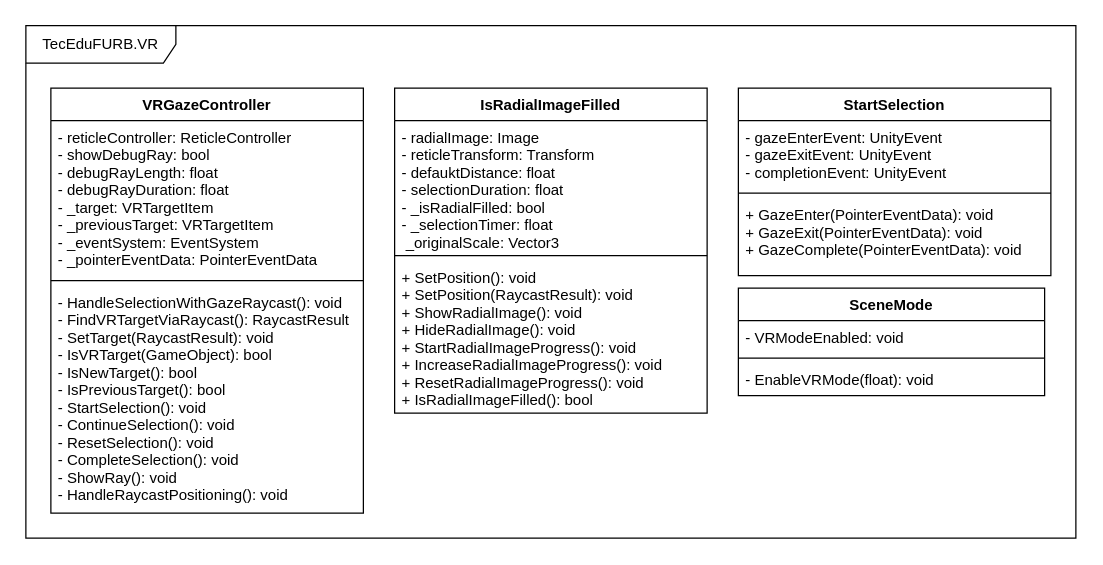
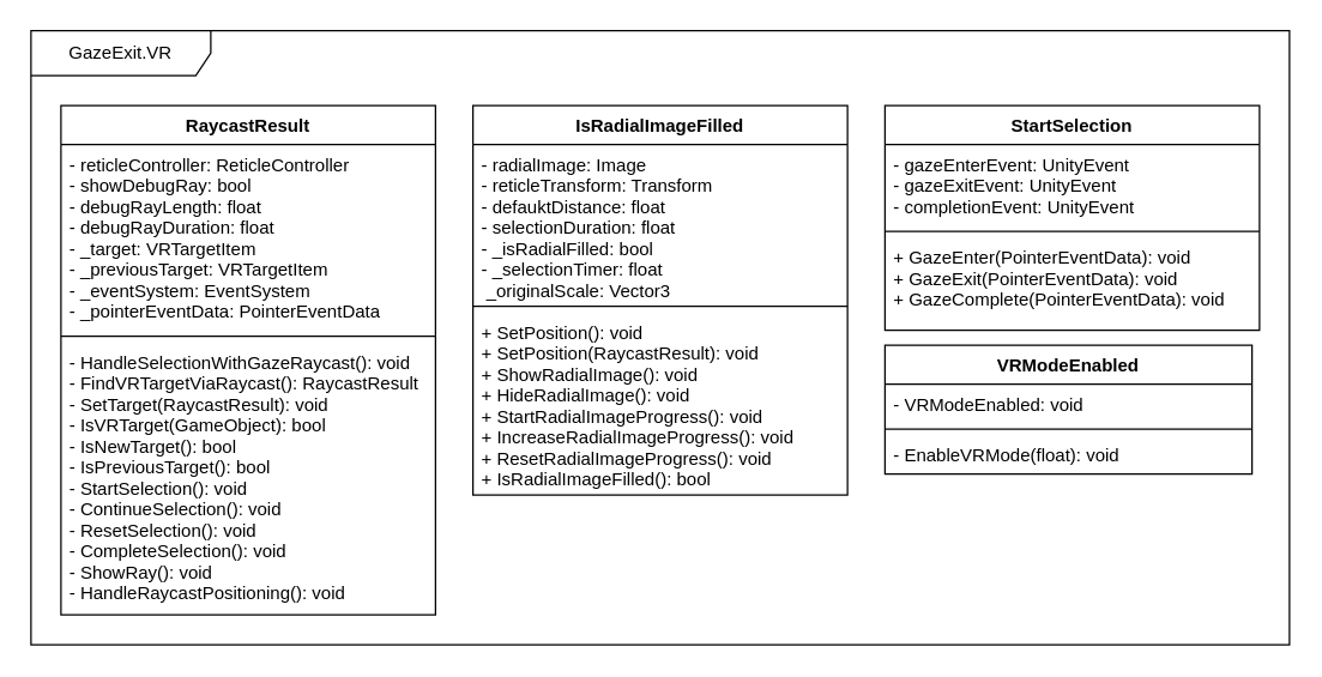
  <mxCell id="0" />
  <mxCell id="1" parent="0" />
- <mxCell id="2" value="TecEduFURB.VR" style="shape=umlFrame;whiteSpace=wrap;html=1;width=120;height=30;" vertex="1" parent="1"><mxGeometry x="20" y="20" width="840" height="410" as="geometry" /></mxCell>
- <mxCell id="3" value="VRGazeController" style="swimlane;fontStyle=1;align=center;verticalAlign=top;childLayout=stackLayout;horizontal=1;startSize=26;horizontalStack=0;resizeParent=1;resizeParentMax=0;resizeLast=0;collapsible=1;marginBottom=0;" vertex="1" parent="1"><mxGeometry x="40" y="70" width="250" height="340" as="geometry" /></mxCell>
+ <mxCell id="2" value="GazeExit.VR" style="shape=umlFrame;whiteSpace=wrap;html=1;width=120;height=30;" vertex="1" parent="1"><mxGeometry x="20" y="20" width="840" height="410" as="geometry" /></mxCell>
+ <mxCell id="3" value="RaycastResult" style="swimlane;fontStyle=1;align=center;verticalAlign=top;childLayout=stackLayout;horizontal=1;startSize=26;horizontalStack=0;resizeParent=1;resizeParentMax=0;resizeLast=0;collapsible=1;marginBottom=0;" vertex="1" parent="1"><mxGeometry x="40" y="70" width="250" height="340" as="geometry" /></mxCell>
  <mxCell id="4" value="- reticleController: ReticleController&#10;- showDebugRay: bool&#10;- debugRayLength: float&#10;- debugRayDuration: float&#10;- _target: VRTargetItem&#10;- _previousTarget: VRTargetItem&#10;- _eventSystem: EventSystem&#10;- _pointerEventData: PointerEventData&#10;" style="text;strokeColor=none;fillColor=none;align=left;verticalAlign=top;spacingLeft=4;spacingRight=4;overflow=hidden;rotatable=0;points=[[0,0.5],[1,0.5]];portConstraint=eastwest;" vertex="1" parent="3"><mxGeometry y="26" width="250" height="124" as="geometry" /></mxCell>
  <mxCell id="5" value="" style="line;strokeWidth=1;fillColor=none;align=left;verticalAlign=middle;spacingTop=-1;spacingLeft=3;spacingRight=3;rotatable=0;labelPosition=right;points=[];portConstraint=eastwest;" vertex="1" parent="3"><mxGeometry y="150" width="250" height="8" as="geometry" /></mxCell>
  <mxCell id="6" value="- HandleSelectionWithGazeRaycast(): void&#10;- FindVRTargetViaRaycast(): RaycastResult&#10;- SetTarget(RaycastResult): void&#10;- IsVRTarget(GameObject): bool&#10;- IsNewTarget(): bool&#10;- IsPreviousTarget(): bool&#10;- StartSelection(): void&#10;- ContinueSelection(): void&#10;- ResetSelection(): void&#10;- CompleteSelection(): void&#10;- ShowRay(): void&#10;- HandleRaycastPositioning(): void&#10;" style="text;strokeColor=none;fillColor=none;align=left;verticalAlign=top;spacingLeft=4;spacingRight=4;overflow=hidden;rotatable=0;points=[[0,0.5],[1,0.5]];portConstraint=eastwest;" vertex="1" parent="3"><mxGeometry y="158" width="250" height="182" as="geometry" /></mxCell>
  <mxCell id="7" value="IsRadialImageFilled" style="swimlane;fontStyle=1;align=center;verticalAlign=top;childLayout=stackLayout;horizontal=1;startSize=26;horizontalStack=0;resizeParent=1;resizeParentMax=0;resizeLast=0;collapsible=1;marginBottom=0;" vertex="1" parent="1"><mxGeometry x="315" y="70" width="250" height="260" as="geometry" /></mxCell>
  <mxCell id="8" value="- radialImage: Image&#10;- reticleTransform: Transform&#10;- defauktDistance: float&#10;- selectionDuration: float&#10;- _isRadialFilled: bool&#10;- _selectionTimer: float&#10; _originalScale: Vector3&#10;&#10;" style="text;strokeColor=none;fillColor=none;align=left;verticalAlign=top;spacingLeft=4;spacingRight=4;overflow=hidden;rotatable=0;points=[[0,0.5],[1,0.5]];portConstraint=eastwest;" vertex="1" parent="7"><mxGeometry y="26" width="250" height="104" as="geometry" /></mxCell>
  <mxCell id="9" value="" style="line;strokeWidth=1;fillColor=none;align=left;verticalAlign=middle;spacingTop=-1;spacingLeft=3;spacingRight=3;rotatable=0;labelPosition=right;points=[];portConstraint=eastwest;" vertex="1" parent="7"><mxGeometry y="130" width="250" height="8" as="geometry" /></mxCell>
  <mxCell id="10" value="+ SetPosition(): void&#10;+ SetPosition(RaycastResult): void&#10;+ ShowRadialImage(): void&#10;+ HideRadialImage(): void&#10;+ StartRadialImageProgress(): void&#10;+ IncreaseRadialImageProgress(): void&#10;+ ResetRadialImageProgress(): void&#10;+ IsRadialImageFilled(): bool" style="text;strokeColor=none;fillColor=none;align=left;verticalAlign=top;spacingLeft=4;spacingRight=4;overflow=hidden;rotatable=0;points=[[0,0.5],[1,0.5]];portConstraint=eastwest;" vertex="1" parent="7"><mxGeometry y="138" width="250" height="122" as="geometry" /></mxCell>
  <mxCell id="11" value="StartSelection" style="swimlane;fontStyle=1;align=center;verticalAlign=top;childLayout=stackLayout;horizontal=1;startSize=26;horizontalStack=0;resizeParent=1;resizeParentMax=0;resizeLast=0;collapsible=1;marginBottom=0;" vertex="1" parent="1"><mxGeometry x="590" y="70" width="250" height="150" as="geometry" /></mxCell>
  <mxCell id="12" value="- gazeEnterEvent: UnityEvent&#10;- gazeExitEvent: UnityEvent&#10;- completionEvent: UnityEvent" style="text;strokeColor=none;fillColor=none;align=left;verticalAlign=top;spacingLeft=4;spacingRight=4;overflow=hidden;rotatable=0;points=[[0,0.5],[1,0.5]];portConstraint=eastwest;" vertex="1" parent="11"><mxGeometry y="26" width="250" height="54" as="geometry" /></mxCell>
  <mxCell id="13" value="" style="line;strokeWidth=1;fillColor=none;align=left;verticalAlign=middle;spacingTop=-1;spacingLeft=3;spacingRight=3;rotatable=0;labelPosition=right;points=[];portConstraint=eastwest;" vertex="1" parent="11"><mxGeometry y="80" width="250" height="8" as="geometry" /></mxCell>
  <mxCell id="14" value="+ GazeEnter(PointerEventData): void&#10;+ GazeExit(PointerEventData): void&#10;+ GazeComplete(PointerEventData): void" style="text;strokeColor=none;fillColor=none;align=left;verticalAlign=top;spacingLeft=4;spacingRight=4;overflow=hidden;rotatable=0;points=[[0,0.5],[1,0.5]];portConstraint=eastwest;" vertex="1" parent="11"><mxGeometry y="88" width="250" height="62" as="geometry" /></mxCell>
- <mxCell id="15" value="SceneMode" style="swimlane;fontStyle=1;align=center;verticalAlign=top;childLayout=stackLayout;horizontal=1;startSize=26;horizontalStack=0;resizeParent=1;resizeParentMax=0;resizeLast=0;collapsible=1;marginBottom=0;" vertex="1" parent="1"><mxGeometry x="590" y="230" width="245" height="86" as="geometry" /></mxCell>
+ <mxCell id="15" value="VRModeEnabled" style="swimlane;fontStyle=1;align=center;verticalAlign=top;childLayout=stackLayout;horizontal=1;startSize=26;horizontalStack=0;resizeParent=1;resizeParentMax=0;resizeLast=0;collapsible=1;marginBottom=0;" vertex="1" parent="1"><mxGeometry x="590" y="230" width="245" height="86" as="geometry" /></mxCell>
  <mxCell id="16" value="- VRModeEnabled: void" style="text;strokeColor=none;fillColor=none;align=left;verticalAlign=top;spacingLeft=4;spacingRight=4;overflow=hidden;rotatable=0;points=[[0,0.5],[1,0.5]];portConstraint=eastwest;" vertex="1" parent="15"><mxGeometry y="26" width="245" height="26" as="geometry" /></mxCell>
  <mxCell id="17" value="" style="line;strokeWidth=1;fillColor=none;align=left;verticalAlign=middle;spacingTop=-1;spacingLeft=3;spacingRight=3;rotatable=0;labelPosition=right;points=[];portConstraint=eastwest;" vertex="1" parent="15"><mxGeometry y="52" width="245" height="8" as="geometry" /></mxCell>
  <mxCell id="18" value="- EnableVRMode(float): void" style="text;strokeColor=none;fillColor=none;align=left;verticalAlign=top;spacingLeft=4;spacingRight=4;overflow=hidden;rotatable=0;points=[[0,0.5],[1,0.5]];portConstraint=eastwest;" vertex="1" parent="15"><mxGeometry y="60" width="245" height="26" as="geometry" /></mxCell>
